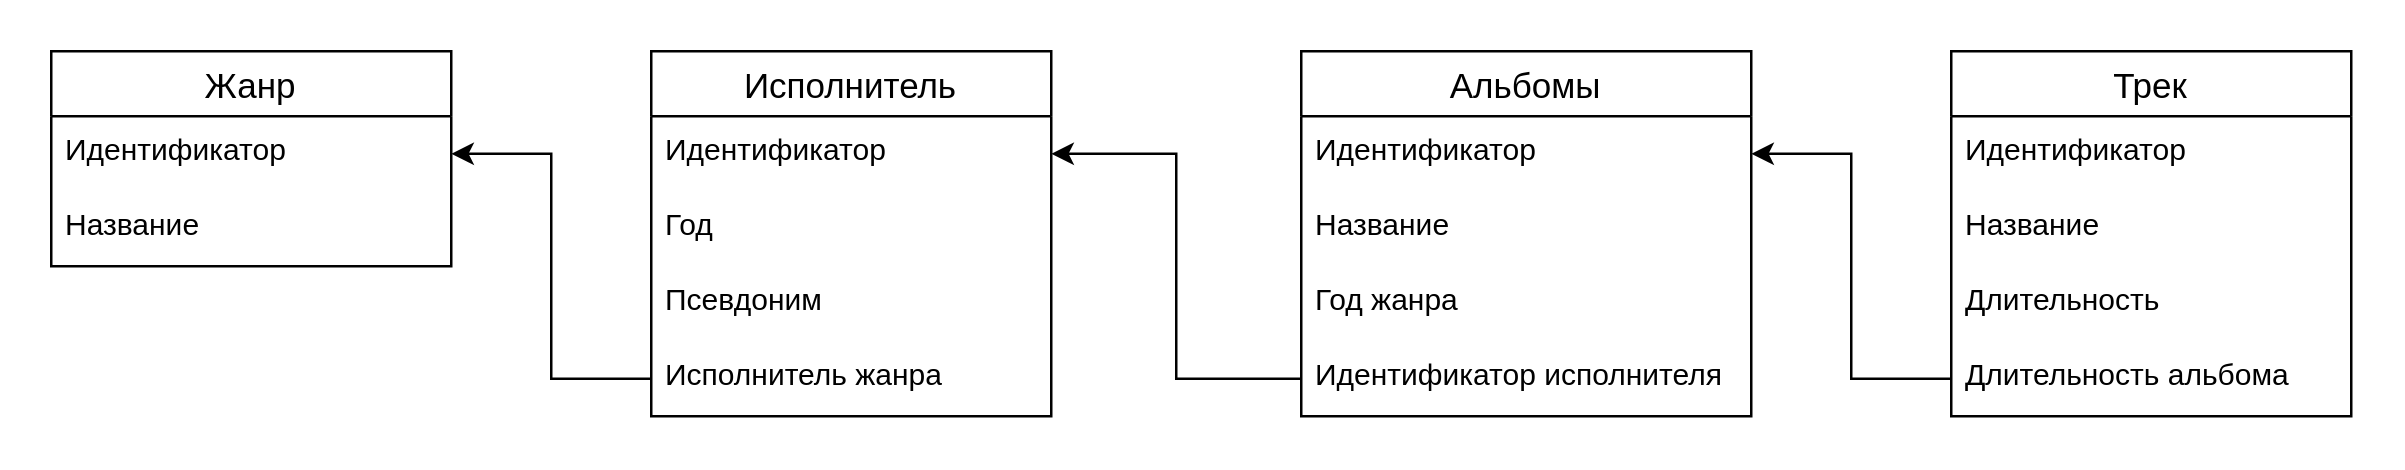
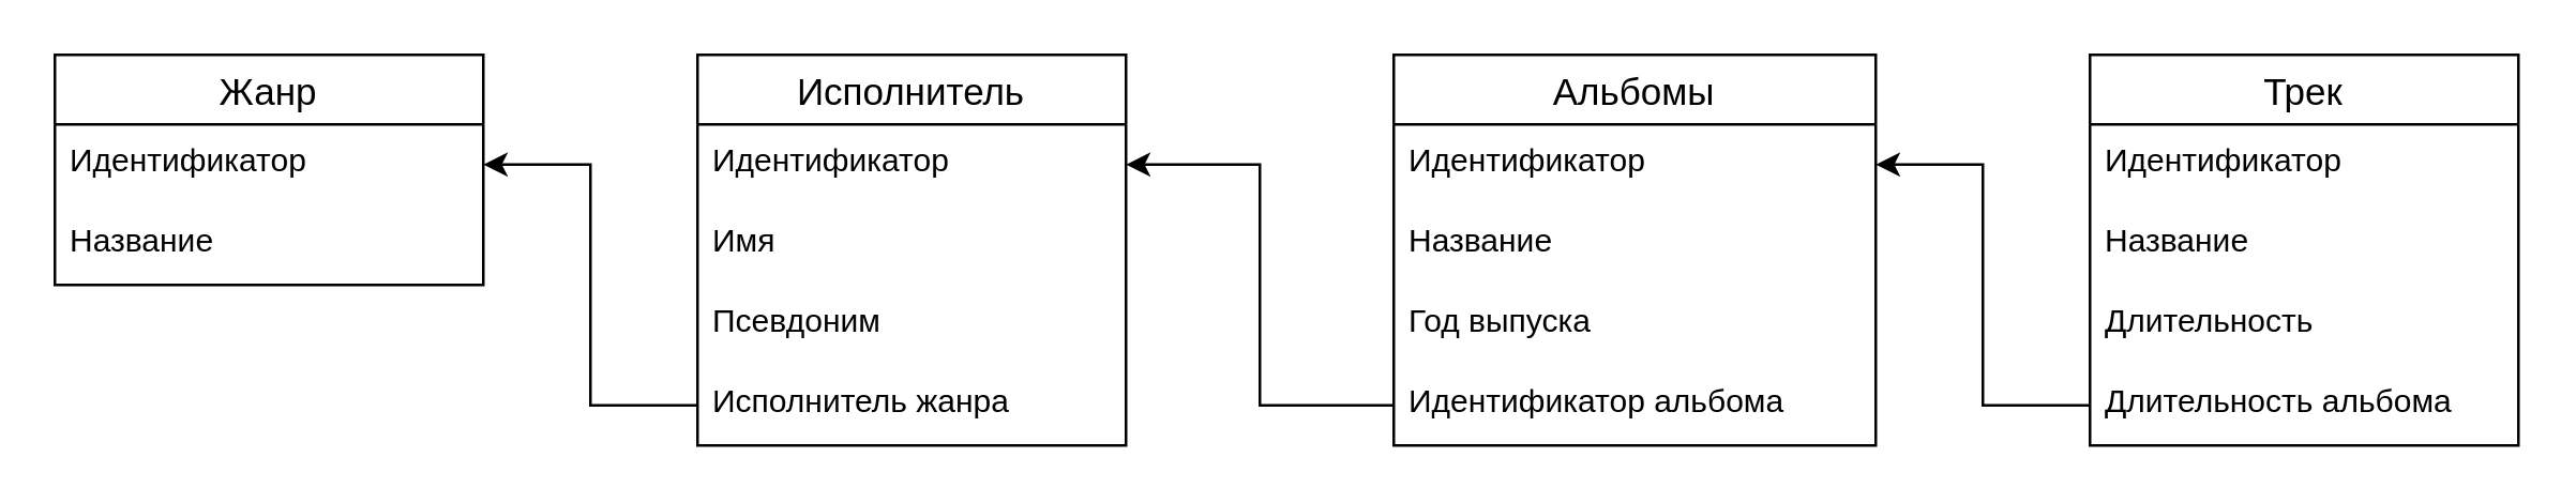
  <mxCell id="0" />
  <mxCell id="1" parent="0" />
  <mxCell id="2" value="Исполнитель" style="swimlane;fontStyle=0;childLayout=stackLayout;horizontal=1;startSize=26;horizontalStack=0;resizeParent=1;resizeParentMax=0;resizeLast=0;collapsible=1;marginBottom=0;align=center;fontSize=14;" vertex="1" parent="1"><mxGeometry x="260" y="20" width="160" height="146" as="geometry" /></mxCell>
  <mxCell id="3" value="Идентификатор" style="text;strokeColor=none;fillColor=none;spacingLeft=4;spacingRight=4;overflow=hidden;rotatable=0;points=[[0,0.5],[1,0.5]];portConstraint=eastwest;fontSize=12;" vertex="1" parent="2"><mxGeometry y="26" width="160" height="30" as="geometry" /></mxCell>
- <mxCell id="4" value="Год" style="text;strokeColor=none;fillColor=none;spacingLeft=4;spacingRight=4;overflow=hidden;rotatable=0;points=[[0,0.5],[1,0.5]];portConstraint=eastwest;fontSize=12;" vertex="1" parent="2"><mxGeometry y="56" width="160" height="30" as="geometry" /></mxCell>
+ <mxCell id="4" value="Имя" style="text;strokeColor=none;fillColor=none;spacingLeft=4;spacingRight=4;overflow=hidden;rotatable=0;points=[[0,0.5],[1,0.5]];portConstraint=eastwest;fontSize=12;" vertex="1" parent="2"><mxGeometry y="56" width="160" height="30" as="geometry" /></mxCell>
  <mxCell id="5" value="Псевдоним" style="text;spacingLeft=4;spacingRight=4;overflow=hidden;rotatable=0;points=[[0,0.5],[1,0.5]];portConstraint=eastwest;fontSize=12;" vertex="1" parent="2"><mxGeometry y="86" width="160" height="30" as="geometry" /></mxCell>
  <mxCell id="6" value="Исполнитель жанра" style="text;spacingLeft=4;spacingRight=4;overflow=hidden;rotatable=0;points=[[0,0.5],[1,0.5]];portConstraint=eastwest;fontSize=12;" vertex="1" parent="2"><mxGeometry y="116" width="160" height="30" as="geometry" /></mxCell>
  <mxCell id="7" value="Альбомы" style="swimlane;fontStyle=0;childLayout=stackLayout;horizontal=1;startSize=26;horizontalStack=0;resizeParent=1;resizeParentMax=0;resizeLast=0;collapsible=1;marginBottom=0;align=center;fontSize=14;" vertex="1" parent="1"><mxGeometry x="520" y="20" width="180" height="146" as="geometry" /></mxCell>
  <mxCell id="8" value="Идентификатор" style="text;strokeColor=none;fillColor=none;spacingLeft=4;spacingRight=4;overflow=hidden;rotatable=0;points=[[0,0.5],[1,0.5]];portConstraint=eastwest;fontSize=12;" vertex="1" parent="7"><mxGeometry y="26" width="180" height="30" as="geometry" /></mxCell>
  <mxCell id="9" value="Название" style="text;strokeColor=none;fillColor=none;spacingLeft=4;spacingRight=4;overflow=hidden;rotatable=0;points=[[0,0.5],[1,0.5]];portConstraint=eastwest;fontSize=12;" vertex="1" parent="7"><mxGeometry y="56" width="180" height="30" as="geometry" /></mxCell>
- <mxCell id="10" value="Год жанра" style="text;strokeColor=none;fillColor=none;spacingLeft=4;spacingRight=4;overflow=hidden;rotatable=0;points=[[0,0.5],[1,0.5]];portConstraint=eastwest;fontSize=12;" vertex="1" parent="7"><mxGeometry y="86" width="180" height="30" as="geometry" /></mxCell>
- <mxCell id="11" value="Идентификатор исполнителя" style="text;strokeColor=none;fillColor=none;spacingLeft=4;spacingRight=4;overflow=hidden;rotatable=0;points=[[0,0.5],[1,0.5]];portConstraint=eastwest;fontSize=12;" vertex="1" parent="7"><mxGeometry y="116" width="180" height="30" as="geometry" /></mxCell>
+ <mxCell id="10" value="Год выпуска" style="text;strokeColor=none;fillColor=none;spacingLeft=4;spacingRight=4;overflow=hidden;rotatable=0;points=[[0,0.5],[1,0.5]];portConstraint=eastwest;fontSize=12;" vertex="1" parent="7"><mxGeometry y="86" width="180" height="30" as="geometry" /></mxCell>
+ <mxCell id="11" value="Идентификатор альбома" style="text;strokeColor=none;fillColor=none;spacingLeft=4;spacingRight=4;overflow=hidden;rotatable=0;points=[[0,0.5],[1,0.5]];portConstraint=eastwest;fontSize=12;" vertex="1" parent="7"><mxGeometry y="116" width="180" height="30" as="geometry" /></mxCell>
  <mxCell id="12" value="Трек" style="swimlane;fontStyle=0;childLayout=stackLayout;horizontal=1;startSize=26;horizontalStack=0;resizeParent=1;resizeParentMax=0;resizeLast=0;collapsible=1;marginBottom=0;align=center;fontSize=14;" vertex="1" parent="1"><mxGeometry x="780" y="20" width="160" height="146" as="geometry" /></mxCell>
  <mxCell id="13" value="Идентификатор" style="text;strokeColor=none;fillColor=none;spacingLeft=4;spacingRight=4;overflow=hidden;rotatable=0;points=[[0,0.5],[1,0.5]];portConstraint=eastwest;fontSize=12;" vertex="1" parent="12"><mxGeometry y="26" width="160" height="30" as="geometry" /></mxCell>
  <mxCell id="14" value="Название" style="text;strokeColor=none;fillColor=none;spacingLeft=4;spacingRight=4;overflow=hidden;rotatable=0;points=[[0,0.5],[1,0.5]];portConstraint=eastwest;fontSize=12;" vertex="1" parent="12"><mxGeometry y="56" width="160" height="30" as="geometry" /></mxCell>
  <mxCell id="15" value="Длительность" style="text;strokeColor=none;fillColor=none;spacingLeft=4;spacingRight=4;overflow=hidden;rotatable=0;points=[[0,0.5],[1,0.5]];portConstraint=eastwest;fontSize=12;" vertex="1" parent="12"><mxGeometry y="86" width="160" height="30" as="geometry" /></mxCell>
  <mxCell id="16" value="Длительность альбома" style="text;strokeColor=none;fillColor=none;spacingLeft=4;spacingRight=4;overflow=hidden;rotatable=0;points=[[0,0.5],[1,0.5]];portConstraint=eastwest;fontSize=12;" vertex="1" parent="12"><mxGeometry y="116" width="160" height="30" as="geometry" /></mxCell>
  <mxCell id="17" value="Жанр" style="swimlane;fontStyle=0;childLayout=stackLayout;horizontal=1;startSize=26;horizontalStack=0;resizeParent=1;resizeParentMax=0;resizeLast=0;collapsible=1;marginBottom=0;align=center;fontSize=14;" vertex="1" parent="1"><mxGeometry x="20" y="20" width="160" height="86" as="geometry" /></mxCell>
  <mxCell id="18" value="Идентификатор" style="text;strokeColor=none;fillColor=none;spacingLeft=4;spacingRight=4;overflow=hidden;rotatable=0;points=[[0,0.5],[1,0.5]];portConstraint=eastwest;fontSize=12;" vertex="1" parent="17"><mxGeometry y="26" width="160" height="30" as="geometry" /></mxCell>
  <mxCell id="19" value="Название" style="text;strokeColor=none;fillColor=none;spacingLeft=4;spacingRight=4;overflow=hidden;rotatable=0;points=[[0,0.5],[1,0.5]];portConstraint=eastwest;fontSize=12;" vertex="1" parent="17"><mxGeometry y="56" width="160" height="30" as="geometry" /></mxCell>
  <mxCell id="20" style="edgeStyle=orthogonalEdgeStyle;rounded=0;orthogonalLoop=1;jettySize=auto;html=1;entryX=1;entryY=0.5;entryDx=0;entryDy=0;" edge="1" parent="1" source="6" target="18"><mxGeometry relative="1" as="geometry" /></mxCell>
  <mxCell id="21" style="edgeStyle=orthogonalEdgeStyle;rounded=0;orthogonalLoop=1;jettySize=auto;html=1;entryX=1;entryY=0.5;entryDx=0;entryDy=0;" edge="1" parent="1" source="11" target="3"><mxGeometry relative="1" as="geometry" /></mxCell>
  <mxCell id="22" style="edgeStyle=orthogonalEdgeStyle;rounded=0;orthogonalLoop=1;jettySize=auto;html=1;exitX=0;exitY=0.5;exitDx=0;exitDy=0;entryX=1;entryY=0.5;entryDx=0;entryDy=0;" edge="1" parent="1" source="16" target="8"><mxGeometry relative="1" as="geometry" /></mxCell>
